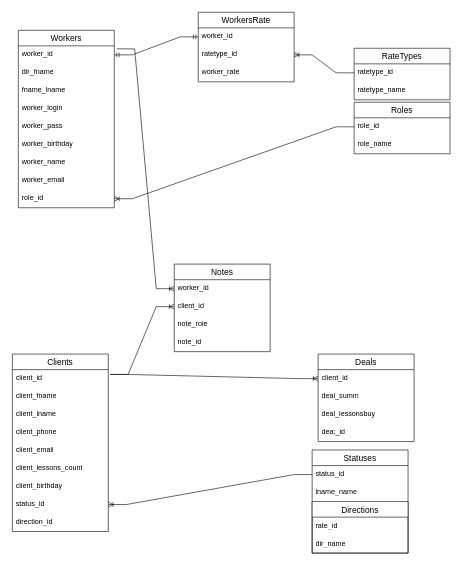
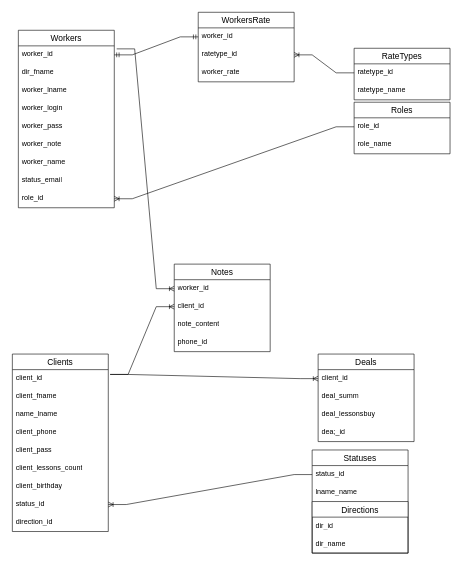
  <mxCell id="0" />
  <mxCell id="1" parent="0" />
  <mxCell id="2" value="Workers" style="swimlane;fontStyle=0;childLayout=stackLayout;horizontal=1;startSize=26;horizontalStack=0;resizeParent=1;resizeParentMax=0;resizeLast=0;collapsible=1;marginBottom=0;align=center;fontSize=14;" vertex="1" parent="1"><mxGeometry x="30" y="50" width="160" height="296" as="geometry" /></mxCell>
  <mxCell id="3" value="worker_id" style="text;strokeColor=none;fillColor=none;spacingLeft=4;spacingRight=4;overflow=hidden;rotatable=0;points=[[0,0.5],[1,0.5]];portConstraint=eastwest;fontSize=12;whiteSpace=wrap;html=1;" vertex="1" parent="2"><mxGeometry y="26" width="160" height="30" as="geometry" /></mxCell>
  <mxCell id="4" value="dir_fname" style="text;strokeColor=none;fillColor=none;spacingLeft=4;spacingRight=4;overflow=hidden;rotatable=0;points=[[0,0.5],[1,0.5]];portConstraint=eastwest;fontSize=12;whiteSpace=wrap;html=1;" vertex="1" parent="2"><mxGeometry y="56" width="160" height="30" as="geometry" /></mxCell>
- <mxCell id="5" value="fname_lname" style="text;strokeColor=none;fillColor=none;spacingLeft=4;spacingRight=4;overflow=hidden;rotatable=0;points=[[0,0.5],[1,0.5]];portConstraint=eastwest;fontSize=12;whiteSpace=wrap;html=1;" vertex="1" parent="2"><mxGeometry y="86" width="160" height="30" as="geometry" /></mxCell>
+ <mxCell id="5" value="worker_lname" style="text;strokeColor=none;fillColor=none;spacingLeft=4;spacingRight=4;overflow=hidden;rotatable=0;points=[[0,0.5],[1,0.5]];portConstraint=eastwest;fontSize=12;whiteSpace=wrap;html=1;" vertex="1" parent="2"><mxGeometry y="86" width="160" height="30" as="geometry" /></mxCell>
  <mxCell id="6" value="worker_login" style="text;strokeColor=none;fillColor=none;spacingLeft=4;spacingRight=4;overflow=hidden;rotatable=0;points=[[0,0.5],[1,0.5]];portConstraint=eastwest;fontSize=12;whiteSpace=wrap;html=1;" vertex="1" parent="2"><mxGeometry y="116" width="160" height="30" as="geometry" /></mxCell>
  <mxCell id="7" value="worker_pass" style="text;strokeColor=none;fillColor=none;spacingLeft=4;spacingRight=4;overflow=hidden;rotatable=0;points=[[0,0.5],[1,0.5]];portConstraint=eastwest;fontSize=12;whiteSpace=wrap;html=1;" vertex="1" parent="2"><mxGeometry y="146" width="160" height="30" as="geometry" /></mxCell>
- <mxCell id="8" value="worker_birthday" style="text;strokeColor=none;fillColor=none;spacingLeft=4;spacingRight=4;overflow=hidden;rotatable=0;points=[[0,0.5],[1,0.5]];portConstraint=eastwest;fontSize=12;whiteSpace=wrap;html=1;" vertex="1" parent="2"><mxGeometry y="176" width="160" height="30" as="geometry" /></mxCell>
+ <mxCell id="8" value="worker_note" style="text;strokeColor=none;fillColor=none;spacingLeft=4;spacingRight=4;overflow=hidden;rotatable=0;points=[[0,0.5],[1,0.5]];portConstraint=eastwest;fontSize=12;whiteSpace=wrap;html=1;" vertex="1" parent="2"><mxGeometry y="176" width="160" height="30" as="geometry" /></mxCell>
  <mxCell id="9" value="worker_name" style="text;strokeColor=none;fillColor=none;spacingLeft=4;spacingRight=4;overflow=hidden;rotatable=0;points=[[0,0.5],[1,0.5]];portConstraint=eastwest;fontSize=12;whiteSpace=wrap;html=1;" vertex="1" parent="2"><mxGeometry y="206" width="160" height="30" as="geometry" /></mxCell>
- <mxCell id="10" value="worker_email" style="text;strokeColor=none;fillColor=none;spacingLeft=4;spacingRight=4;overflow=hidden;rotatable=0;points=[[0,0.5],[1,0.5]];portConstraint=eastwest;fontSize=12;whiteSpace=wrap;html=1;" vertex="1" parent="2"><mxGeometry y="236" width="160" height="30" as="geometry" /></mxCell>
+ <mxCell id="10" value="status_email" style="text;strokeColor=none;fillColor=none;spacingLeft=4;spacingRight=4;overflow=hidden;rotatable=0;points=[[0,0.5],[1,0.5]];portConstraint=eastwest;fontSize=12;whiteSpace=wrap;html=1;" vertex="1" parent="2"><mxGeometry y="236" width="160" height="30" as="geometry" /></mxCell>
  <mxCell id="11" value="role_id" style="text;strokeColor=none;fillColor=none;spacingLeft=4;spacingRight=4;overflow=hidden;rotatable=0;points=[[0,0.5],[1,0.5]];portConstraint=eastwest;fontSize=12;whiteSpace=wrap;html=1;" vertex="1" parent="2"><mxGeometry y="266" width="160" height="30" as="geometry" /></mxCell>
  <mxCell id="12" value="WorkersRate" style="swimlane;fontStyle=0;childLayout=stackLayout;horizontal=1;startSize=26;horizontalStack=0;resizeParent=1;resizeParentMax=0;resizeLast=0;collapsible=1;marginBottom=0;align=center;fontSize=14;" vertex="1" parent="1"><mxGeometry x="330" y="20" width="160" height="116" as="geometry" /></mxCell>
  <mxCell id="13" value="worker_id" style="text;strokeColor=none;fillColor=none;spacingLeft=4;spacingRight=4;overflow=hidden;rotatable=0;points=[[0,0.5],[1,0.5]];portConstraint=eastwest;fontSize=12;whiteSpace=wrap;html=1;" vertex="1" parent="12"><mxGeometry y="26" width="160" height="30" as="geometry" /></mxCell>
  <mxCell id="14" value="ratetype_id" style="text;strokeColor=none;fillColor=none;spacingLeft=4;spacingRight=4;overflow=hidden;rotatable=0;points=[[0,0.5],[1,0.5]];portConstraint=eastwest;fontSize=12;whiteSpace=wrap;html=1;" vertex="1" parent="12"><mxGeometry y="56" width="160" height="30" as="geometry" /></mxCell>
  <mxCell id="15" value="worker_rate" style="text;strokeColor=none;fillColor=none;spacingLeft=4;spacingRight=4;overflow=hidden;rotatable=0;points=[[0,0.5],[1,0.5]];portConstraint=eastwest;fontSize=12;whiteSpace=wrap;html=1;" vertex="1" parent="12"><mxGeometry y="86" width="160" height="30" as="geometry" /></mxCell>
  <mxCell id="16" value="RateTypes" style="swimlane;fontStyle=0;childLayout=stackLayout;horizontal=1;startSize=26;horizontalStack=0;resizeParent=1;resizeParentMax=0;resizeLast=0;collapsible=1;marginBottom=0;align=center;fontSize=14;" vertex="1" parent="1"><mxGeometry x="590" y="80" width="160" height="86" as="geometry" /></mxCell>
  <mxCell id="17" value="ratetype_id" style="text;strokeColor=none;fillColor=none;spacingLeft=4;spacingRight=4;overflow=hidden;rotatable=0;points=[[0,0.5],[1,0.5]];portConstraint=eastwest;fontSize=12;whiteSpace=wrap;html=1;" vertex="1" parent="16"><mxGeometry y="26" width="160" height="30" as="geometry" /></mxCell>
  <mxCell id="18" value="ratetype_name" style="text;strokeColor=none;fillColor=none;spacingLeft=4;spacingRight=4;overflow=hidden;rotatable=0;points=[[0,0.5],[1,0.5]];portConstraint=eastwest;fontSize=12;whiteSpace=wrap;html=1;" vertex="1" parent="16"><mxGeometry y="56" width="160" height="30" as="geometry" /></mxCell>
  <mxCell id="19" value="Roles" style="swimlane;fontStyle=0;childLayout=stackLayout;horizontal=1;startSize=26;horizontalStack=0;resizeParent=1;resizeParentMax=0;resizeLast=0;collapsible=1;marginBottom=0;align=center;fontSize=14;" vertex="1" parent="1"><mxGeometry x="590" y="170" width="160" height="86" as="geometry" /></mxCell>
  <mxCell id="20" value="role_id" style="text;strokeColor=none;fillColor=none;spacingLeft=4;spacingRight=4;overflow=hidden;rotatable=0;points=[[0,0.5],[1,0.5]];portConstraint=eastwest;fontSize=12;whiteSpace=wrap;html=1;" vertex="1" parent="19"><mxGeometry y="26" width="160" height="30" as="geometry" /></mxCell>
  <mxCell id="21" value="role_name" style="text;strokeColor=none;fillColor=none;spacingLeft=4;spacingRight=4;overflow=hidden;rotatable=0;points=[[0,0.5],[1,0.5]];portConstraint=eastwest;fontSize=12;whiteSpace=wrap;html=1;" vertex="1" parent="19"><mxGeometry y="56" width="160" height="30" as="geometry" /></mxCell>
  <mxCell id="22" value="" style="edgeStyle=entityRelationEdgeStyle;fontSize=12;html=1;endArrow=ERoneToMany;rounded=0;exitX=0;exitY=0.5;exitDx=0;exitDy=0;" edge="1" parent="1" source="17" target="14"><mxGeometry width="100" height="100" relative="1" as="geometry"><mxPoint x="460" y="270" as="sourcePoint" /><mxPoint x="560" y="170" as="targetPoint" /></mxGeometry></mxCell>
  <mxCell id="23" value="" style="edgeStyle=entityRelationEdgeStyle;fontSize=12;html=1;endArrow=ERmandOne;startArrow=ERmandOne;rounded=0;exitX=1;exitY=0.5;exitDx=0;exitDy=0;entryX=0;entryY=0.5;entryDx=0;entryDy=0;" edge="1" parent="1" source="3" target="13"><mxGeometry width="100" height="100" relative="1" as="geometry"><mxPoint x="230" y="270" as="sourcePoint" /><mxPoint x="330" y="170" as="targetPoint" /></mxGeometry></mxCell>
  <mxCell id="24" value="" style="edgeStyle=entityRelationEdgeStyle;fontSize=12;html=1;endArrow=ERoneToMany;rounded=0;entryX=1;entryY=0.5;entryDx=0;entryDy=0;exitX=0;exitY=0.5;exitDx=0;exitDy=0;" edge="1" parent="1" source="20" target="11"><mxGeometry width="100" height="100" relative="1" as="geometry"><mxPoint x="420" y="520" as="sourcePoint" /><mxPoint x="450" y="341" as="targetPoint" /></mxGeometry></mxCell>
  <mxCell id="25" value="Clients" style="swimlane;fontStyle=0;childLayout=stackLayout;horizontal=1;startSize=26;horizontalStack=0;resizeParent=1;resizeParentMax=0;resizeLast=0;collapsible=1;marginBottom=0;align=center;fontSize=14;" vertex="1" parent="1"><mxGeometry x="20" y="590" width="160" height="296" as="geometry" /></mxCell>
  <mxCell id="26" value="client_id" style="text;strokeColor=none;fillColor=none;spacingLeft=4;spacingRight=4;overflow=hidden;rotatable=0;points=[[0,0.5],[1,0.5]];portConstraint=eastwest;fontSize=12;whiteSpace=wrap;html=1;" vertex="1" parent="25"><mxGeometry y="26" width="160" height="30" as="geometry" /></mxCell>
  <mxCell id="27" value="client_fname" style="text;strokeColor=none;fillColor=none;spacingLeft=4;spacingRight=4;overflow=hidden;rotatable=0;points=[[0,0.5],[1,0.5]];portConstraint=eastwest;fontSize=12;whiteSpace=wrap;html=1;" vertex="1" parent="25"><mxGeometry y="56" width="160" height="30" as="geometry" /></mxCell>
- <mxCell id="28" value="client_lname" style="text;strokeColor=none;fillColor=none;spacingLeft=4;spacingRight=4;overflow=hidden;rotatable=0;points=[[0,0.5],[1,0.5]];portConstraint=eastwest;fontSize=12;whiteSpace=wrap;html=1;" vertex="1" parent="25"><mxGeometry y="86" width="160" height="30" as="geometry" /></mxCell>
+ <mxCell id="28" value="name_lname" style="text;strokeColor=none;fillColor=none;spacingLeft=4;spacingRight=4;overflow=hidden;rotatable=0;points=[[0,0.5],[1,0.5]];portConstraint=eastwest;fontSize=12;whiteSpace=wrap;html=1;" vertex="1" parent="25"><mxGeometry y="86" width="160" height="30" as="geometry" /></mxCell>
  <mxCell id="29" value="client_phone" style="text;strokeColor=none;fillColor=none;spacingLeft=4;spacingRight=4;overflow=hidden;rotatable=0;points=[[0,0.5],[1,0.5]];portConstraint=eastwest;fontSize=12;whiteSpace=wrap;html=1;" vertex="1" parent="25"><mxGeometry y="116" width="160" height="30" as="geometry" /></mxCell>
- <mxCell id="30" value="client_email" style="text;strokeColor=none;fillColor=none;spacingLeft=4;spacingRight=4;overflow=hidden;rotatable=0;points=[[0,0.5],[1,0.5]];portConstraint=eastwest;fontSize=12;whiteSpace=wrap;html=1;" vertex="1" parent="25"><mxGeometry y="146" width="160" height="30" as="geometry" /></mxCell>
+ <mxCell id="30" value="client_pass" style="text;strokeColor=none;fillColor=none;spacingLeft=4;spacingRight=4;overflow=hidden;rotatable=0;points=[[0,0.5],[1,0.5]];portConstraint=eastwest;fontSize=12;whiteSpace=wrap;html=1;" vertex="1" parent="25"><mxGeometry y="146" width="160" height="30" as="geometry" /></mxCell>
  <mxCell id="31" value="client_lessons_count" style="text;strokeColor=none;fillColor=none;spacingLeft=4;spacingRight=4;overflow=hidden;rotatable=0;points=[[0,0.5],[1,0.5]];portConstraint=eastwest;fontSize=12;whiteSpace=wrap;html=1;" vertex="1" parent="25"><mxGeometry y="176" width="160" height="30" as="geometry" /></mxCell>
  <mxCell id="32" value="client_birthday" style="text;strokeColor=none;fillColor=none;spacingLeft=4;spacingRight=4;overflow=hidden;rotatable=0;points=[[0,0.5],[1,0.5]];portConstraint=eastwest;fontSize=12;whiteSpace=wrap;html=1;" vertex="1" parent="25"><mxGeometry y="206" width="160" height="30" as="geometry" /></mxCell>
  <mxCell id="33" value="status_id" style="text;strokeColor=none;fillColor=none;spacingLeft=4;spacingRight=4;overflow=hidden;rotatable=0;points=[[0,0.5],[1,0.5]];portConstraint=eastwest;fontSize=12;whiteSpace=wrap;html=1;" vertex="1" parent="25"><mxGeometry y="236" width="160" height="30" as="geometry" /></mxCell>
  <mxCell id="34" value="direction_id" style="text;strokeColor=none;fillColor=none;spacingLeft=4;spacingRight=4;overflow=hidden;rotatable=0;points=[[0,0.5],[1,0.5]];portConstraint=eastwest;fontSize=12;whiteSpace=wrap;html=1;" vertex="1" parent="25"><mxGeometry y="266" width="160" height="30" as="geometry" /></mxCell>
  <mxCell id="35" value="Deals" style="swimlane;fontStyle=0;childLayout=stackLayout;horizontal=1;startSize=26;horizontalStack=0;resizeParent=1;resizeParentMax=0;resizeLast=0;collapsible=1;marginBottom=0;align=center;fontSize=14;" vertex="1" parent="1"><mxGeometry x="530" y="590" width="160" height="146" as="geometry" /></mxCell>
  <mxCell id="36" value="client_id" style="text;strokeColor=none;fillColor=none;spacingLeft=4;spacingRight=4;overflow=hidden;rotatable=0;points=[[0,0.5],[1,0.5]];portConstraint=eastwest;fontSize=12;whiteSpace=wrap;html=1;" vertex="1" parent="35"><mxGeometry y="26" width="160" height="30" as="geometry" /></mxCell>
  <mxCell id="37" value="deal_summ" style="text;strokeColor=none;fillColor=none;spacingLeft=4;spacingRight=4;overflow=hidden;rotatable=0;points=[[0,0.5],[1,0.5]];portConstraint=eastwest;fontSize=12;whiteSpace=wrap;html=1;" vertex="1" parent="35"><mxGeometry y="56" width="160" height="30" as="geometry" /></mxCell>
  <mxCell id="38" value="deal_lessonsbuy" style="text;strokeColor=none;fillColor=none;spacingLeft=4;spacingRight=4;overflow=hidden;rotatable=0;points=[[0,0.5],[1,0.5]];portConstraint=eastwest;fontSize=12;whiteSpace=wrap;html=1;" vertex="1" parent="35"><mxGeometry y="86" width="160" height="30" as="geometry" /></mxCell>
  <mxCell id="39" value="dea;_id" style="text;strokeColor=none;fillColor=none;spacingLeft=4;spacingRight=4;overflow=hidden;rotatable=0;points=[[0,0.5],[1,0.5]];portConstraint=eastwest;fontSize=12;whiteSpace=wrap;html=1;" vertex="1" parent="35"><mxGeometry y="116" width="160" height="30" as="geometry" /></mxCell>
  <mxCell id="40" value="Statuses" style="swimlane;fontStyle=0;childLayout=stackLayout;horizontal=1;startSize=26;horizontalStack=0;resizeParent=1;resizeParentMax=0;resizeLast=0;collapsible=1;marginBottom=0;align=center;fontSize=14;" vertex="1" parent="1"><mxGeometry x="520" y="750" width="160" height="172" as="geometry" /></mxCell>
  <mxCell id="41" value="status_id" style="text;strokeColor=none;fillColor=none;spacingLeft=4;spacingRight=4;overflow=hidden;rotatable=0;points=[[0,0.5],[1,0.5]];portConstraint=eastwest;fontSize=12;whiteSpace=wrap;html=1;" vertex="1" parent="40"><mxGeometry y="26" width="160" height="30" as="geometry" /></mxCell>
  <mxCell id="42" value="lname_name" style="text;strokeColor=none;fillColor=none;spacingLeft=4;spacingRight=4;overflow=hidden;rotatable=0;points=[[0,0.5],[1,0.5]];portConstraint=eastwest;fontSize=12;whiteSpace=wrap;html=1;" vertex="1" parent="40"><mxGeometry y="56" width="160" height="30" as="geometry" /></mxCell>
  <mxCell id="43" value="Directions" style="swimlane;fontStyle=0;childLayout=stackLayout;horizontal=1;startSize=26;horizontalStack=0;resizeParent=1;resizeParentMax=0;resizeLast=0;collapsible=1;marginBottom=0;align=center;fontSize=14;" vertex="1" parent="40"><mxGeometry y="86" width="160" height="86" as="geometry" /></mxCell>
- <mxCell id="44" value="rate_id" style="text;strokeColor=none;fillColor=none;spacingLeft=4;spacingRight=4;overflow=hidden;rotatable=0;points=[[0,0.5],[1,0.5]];portConstraint=eastwest;fontSize=12;whiteSpace=wrap;html=1;" vertex="1" parent="43"><mxGeometry y="26" width="160" height="30" as="geometry" /></mxCell>
+ <mxCell id="44" value="dir_id" style="text;strokeColor=none;fillColor=none;spacingLeft=4;spacingRight=4;overflow=hidden;rotatable=0;points=[[0,0.5],[1,0.5]];portConstraint=eastwest;fontSize=12;whiteSpace=wrap;html=1;" vertex="1" parent="43"><mxGeometry y="26" width="160" height="30" as="geometry" /></mxCell>
  <mxCell id="45" value="dir_name" style="text;strokeColor=none;fillColor=none;spacingLeft=4;spacingRight=4;overflow=hidden;rotatable=0;points=[[0,0.5],[1,0.5]];portConstraint=eastwest;fontSize=12;whiteSpace=wrap;html=1;" vertex="1" parent="43"><mxGeometry y="56" width="160" height="30" as="geometry" /></mxCell>
  <mxCell id="46" value="" style="edgeStyle=entityRelationEdgeStyle;fontSize=12;html=1;endArrow=ERoneToMany;rounded=0;exitX=0;exitY=0.5;exitDx=0;exitDy=0;entryX=1;entryY=0.5;entryDx=0;entryDy=0;" edge="1" parent="1" source="41" target="33"><mxGeometry width="100" height="100" relative="1" as="geometry"><mxPoint x="530" y="661" as="sourcePoint" /><mxPoint x="240" y="830" as="targetPoint" /></mxGeometry></mxCell>
  <mxCell id="47" value="" style="edgeStyle=entityRelationEdgeStyle;fontSize=12;html=1;endArrow=ERoneToMany;rounded=0;exitX=1.019;exitY=0.267;exitDx=0;exitDy=0;exitPerimeter=0;entryX=0;entryY=0.5;entryDx=0;entryDy=0;" edge="1" parent="1" source="26" target="36"><mxGeometry width="100" height="100" relative="1" as="geometry"><mxPoint x="200" y="580" as="sourcePoint" /><mxPoint x="300" y="480" as="targetPoint" /></mxGeometry></mxCell>
  <mxCell id="48" value="Notes" style="swimlane;fontStyle=0;childLayout=stackLayout;horizontal=1;startSize=26;horizontalStack=0;resizeParent=1;resizeParentMax=0;resizeLast=0;collapsible=1;marginBottom=0;align=center;fontSize=14;" vertex="1" parent="1"><mxGeometry x="290" y="440" width="160" height="146" as="geometry" /></mxCell>
  <mxCell id="49" value="worker_id" style="text;strokeColor=none;fillColor=none;spacingLeft=4;spacingRight=4;overflow=hidden;rotatable=0;points=[[0,0.5],[1,0.5]];portConstraint=eastwest;fontSize=12;whiteSpace=wrap;html=1;" vertex="1" parent="48"><mxGeometry y="26" width="160" height="30" as="geometry" /></mxCell>
  <mxCell id="50" value="client_id" style="text;strokeColor=none;fillColor=none;spacingLeft=4;spacingRight=4;overflow=hidden;rotatable=0;points=[[0,0.5],[1,0.5]];portConstraint=eastwest;fontSize=12;whiteSpace=wrap;html=1;" vertex="1" parent="48"><mxGeometry y="56" width="160" height="30" as="geometry" /></mxCell>
- <mxCell id="51" value="note_role" style="text;strokeColor=none;fillColor=none;spacingLeft=4;spacingRight=4;overflow=hidden;rotatable=0;points=[[0,0.5],[1,0.5]];portConstraint=eastwest;fontSize=12;whiteSpace=wrap;html=1;" vertex="1" parent="48"><mxGeometry y="86" width="160" height="30" as="geometry" /></mxCell>
- <mxCell id="52" value="note_id" style="text;strokeColor=none;fillColor=none;spacingLeft=4;spacingRight=4;overflow=hidden;rotatable=0;points=[[0,0.5],[1,0.5]];portConstraint=eastwest;fontSize=12;whiteSpace=wrap;html=1;" vertex="1" parent="48"><mxGeometry y="116" width="160" height="30" as="geometry" /></mxCell>
+ <mxCell id="51" value="note_content" style="text;strokeColor=none;fillColor=none;spacingLeft=4;spacingRight=4;overflow=hidden;rotatable=0;points=[[0,0.5],[1,0.5]];portConstraint=eastwest;fontSize=12;whiteSpace=wrap;html=1;" vertex="1" parent="48"><mxGeometry y="86" width="160" height="30" as="geometry" /></mxCell>
+ <mxCell id="52" value="phone_id" style="text;strokeColor=none;fillColor=none;spacingLeft=4;spacingRight=4;overflow=hidden;rotatable=0;points=[[0,0.5],[1,0.5]];portConstraint=eastwest;fontSize=12;whiteSpace=wrap;html=1;" vertex="1" parent="48"><mxGeometry y="116" width="160" height="30" as="geometry" /></mxCell>
  <mxCell id="53" value="" style="edgeStyle=entityRelationEdgeStyle;fontSize=12;html=1;endArrow=ERoneToMany;rounded=0;exitX=1.019;exitY=0.267;exitDx=0;exitDy=0;exitPerimeter=0;entryX=0;entryY=0.5;entryDx=0;entryDy=0;" edge="1" parent="1" source="26" target="50"><mxGeometry width="100" height="100" relative="1" as="geometry"><mxPoint x="130" y="540" as="sourcePoint" /><mxPoint x="230" y="440" as="targetPoint" /></mxGeometry></mxCell>
  <mxCell id="54" value="" style="edgeStyle=entityRelationEdgeStyle;fontSize=12;html=1;endArrow=ERoneToMany;rounded=0;exitX=1.025;exitY=0.167;exitDx=0;exitDy=0;exitPerimeter=0;entryX=0;entryY=0.5;entryDx=0;entryDy=0;" edge="1" parent="1" source="3" target="49"><mxGeometry width="100" height="100" relative="1" as="geometry"><mxPoint x="120" y="490" as="sourcePoint" /><mxPoint x="220" y="390" as="targetPoint" /></mxGeometry></mxCell>
